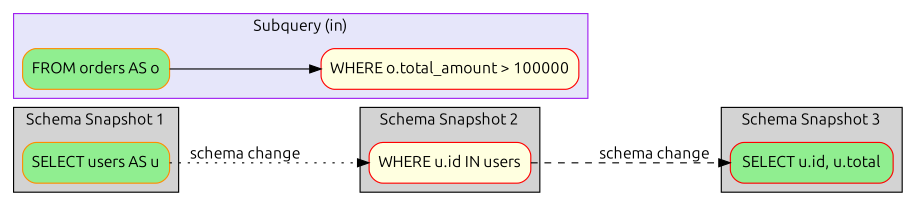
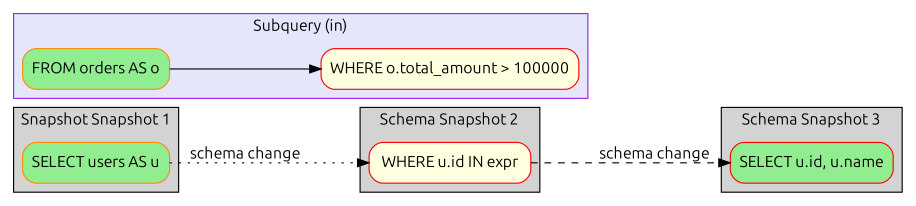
  digraph {
    fontname=Ubuntu
    rankdir=LR
    node [color=red fillcolor=lightgreen fontname=Ubuntu shape=box style="filled,rounded"]
    edge [color=black fontname=Ubuntu]
    n1 [color=darkorange label="SELECT users AS u"]
-   n2 [fillcolor=lightyellow label="WHERE u.id IN users"]
-   n3 [label="SELECT u.id, u.total"]
+   n2 [fillcolor=lightyellow label="WHERE u.id IN expr"]
+   n3 [label="SELECT u.id, u.name"]
    n4 [color=darkorange label="FROM orders AS o"]
    n5 [fillcolor=lightyellow label="WHERE o.total_amount > 100000"]
    subgraph cluster_1 {
      fillcolor=lightgray
-     label="Schema Snapshot 1"
+     label="Snapshot Snapshot 1"
      style=filled
      n1
    }
    subgraph cluster_2 {
      fillcolor=lightgray
      label="Schema Snapshot 2"
      style=filled
      n2
    }
    subgraph cluster_3 {
      fillcolor=lightgray
      label="Schema Snapshot 3"
      style=filled
      n3
    }
    subgraph cluster_4 {
      color=purple
      fillcolor=lavender
      label="Subquery (in)"
      style=filled
      n4
      n5
    }
    n1 -> n2 [label="schema change" style=dotted]
    n2 -> n3 [label="schema change" style=dashed]
    n4 -> n5 [style=solid]
  }
